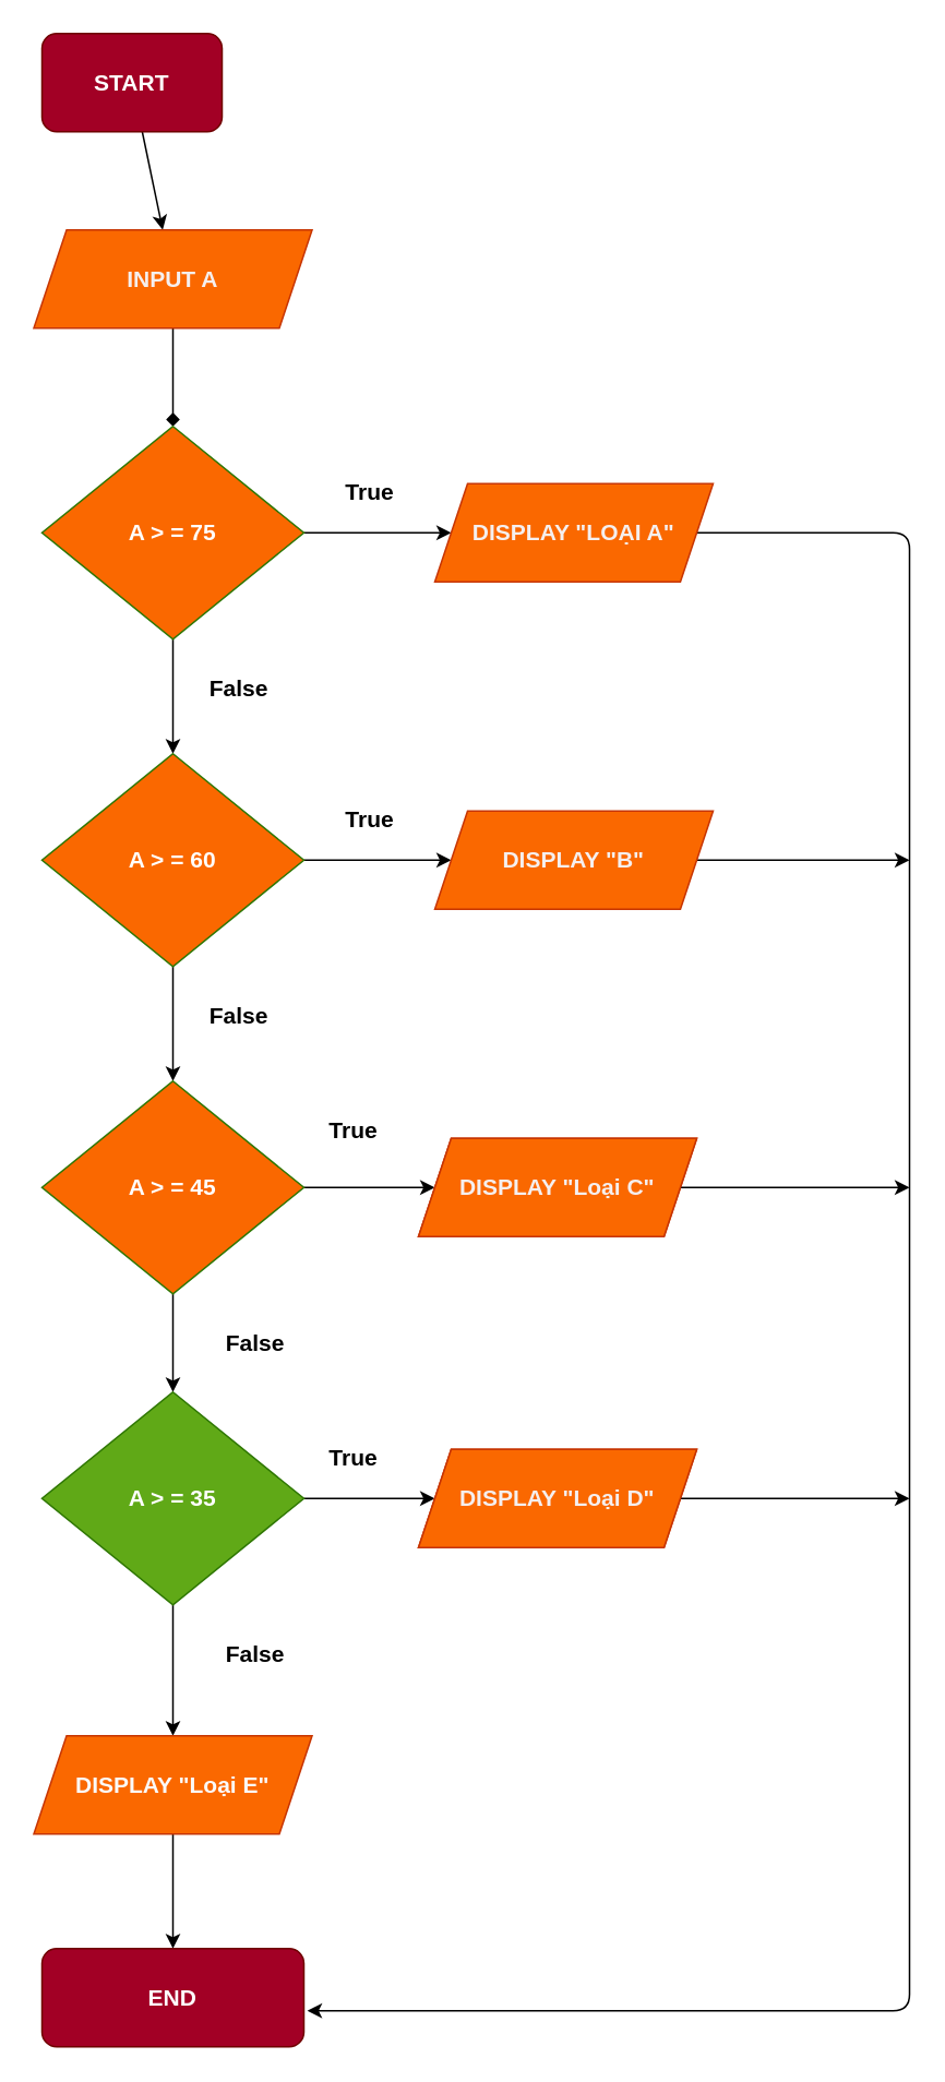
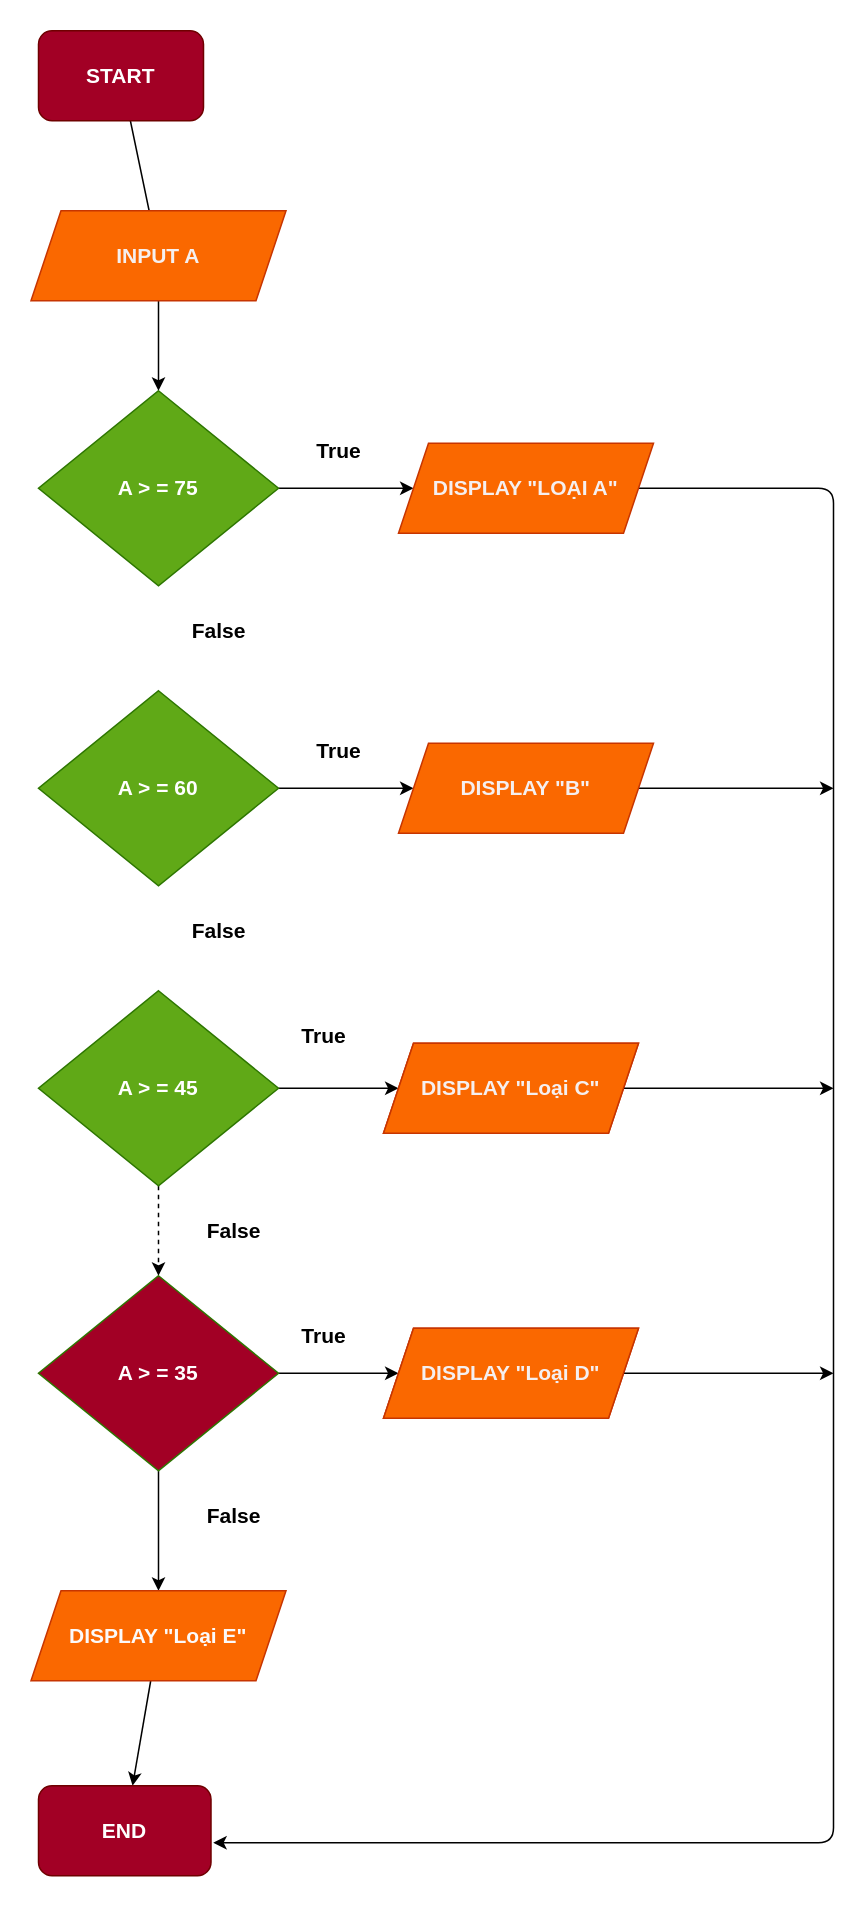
  <mxCell id="0" />
  <mxCell id="1" parent="0" />
- <mxCell id="2" value="" style="edgeStyle=none;html=1;fontStyle=1;fontSize=14;" edge="1" parent="1" source="3" target="5"><mxGeometry relative="1" as="geometry" /></mxCell>
+ <mxCell id="2" value="" style="edgeStyle=none;html=1;fontStyle=1;fontSize=14;endArrow=none;" edge="1" parent="1" source="3" target="5"><mxGeometry relative="1" as="geometry" /></mxCell>
  <mxCell id="3" value="&lt;span style=&quot;font-size: 14px;&quot;&gt;START&lt;/span&gt;" style="rounded=1;whiteSpace=wrap;html=1;fillColor=#a20025;fontColor=#ffffff;strokeColor=#6F0000;fontStyle=1;fontSize=14;" vertex="1" parent="1"><mxGeometry x="25" y="20" width="110" height="60" as="geometry" /></mxCell>
- <mxCell id="4" value="" style="edgeStyle=none;html=1;fontStyle=1;fontSize=14;endArrow=diamond;" edge="1" parent="1" source="5" target="8"><mxGeometry relative="1" as="geometry" /></mxCell>
+ <mxCell id="4" value="" style="edgeStyle=none;html=1;fontStyle=1;fontSize=14;" edge="1" parent="1" source="5" target="8"><mxGeometry relative="1" as="geometry" /></mxCell>
  <mxCell id="5" value="INPUT A" style="shape=parallelogram;perimeter=parallelogramPerimeter;whiteSpace=wrap;html=1;fixedSize=1;fillColor=#fa6800;fontColor=#f5efef;strokeColor=#C73500;fontStyle=1;fontSize=14;" vertex="1" parent="1"><mxGeometry x="20" y="140" width="170" height="60" as="geometry" /></mxCell>
  <mxCell id="6" value="" style="edgeStyle=none;html=1;fontStyle=1;fontSize=14;" edge="1" parent="1" source="8" target="10"><mxGeometry relative="1" as="geometry" /></mxCell>
- <mxCell id="7" value="" style="edgeStyle=none;html=1;fontStyle=1;fontSize=14;" edge="1" parent="1" source="8" target="13"><mxGeometry relative="1" as="geometry" /></mxCell>
- <mxCell id="8" value="A &amp;gt; = 75" style="rhombus;whiteSpace=wrap;html=1;fillColor=#fa6800;fontColor=#ffffff;strokeColor=#2D7600;fontStyle=1;fontSize=14;" vertex="1" parent="1"><mxGeometry x="25" y="260" width="160" height="130" as="geometry" /></mxCell>
+ <mxCell id="8" value="A &amp;gt; = 75" style="rhombus;whiteSpace=wrap;html=1;fillColor=#60a917;fontColor=#ffffff;strokeColor=#2D7600;fontStyle=1;fontSize=14;" vertex="1" parent="1"><mxGeometry x="25" y="260" width="160" height="130" as="geometry" /></mxCell>
  <mxCell id="9" style="edgeStyle=none;html=1;entryX=1.013;entryY=0.633;entryDx=0;entryDy=0;entryPerimeter=0;fontSize=14;fontColor=#fbf9f9;" edge="1" parent="1" source="10" target="38"><mxGeometry relative="1" as="geometry"><Array as="points"><mxPoint x="555" y="325" /><mxPoint x="555" y="660" /><mxPoint x="555" y="910" /><mxPoint x="555" y="1228" /></Array></mxGeometry></mxCell>
  <mxCell id="10" value="DISPLAY &quot;LOẠI A&quot;" style="shape=parallelogram;perimeter=parallelogramPerimeter;whiteSpace=wrap;html=1;fixedSize=1;fillColor=#fa6800;fontColor=#f5efef;strokeColor=#C73500;fontStyle=1;fontSize=14;" vertex="1" parent="1"><mxGeometry x="265" y="295" width="170" height="60" as="geometry" /></mxCell>
  <mxCell id="11" value="" style="edgeStyle=none;html=1;fontStyle=1;fontSize=14;" edge="1" parent="1" source="13" target="15"><mxGeometry relative="1" as="geometry" /></mxCell>
- <mxCell id="12" value="" style="edgeStyle=none;html=1;fontStyle=1;fontSize=14;" edge="1" parent="1" source="13" target="21"><mxGeometry relative="1" as="geometry" /></mxCell>
- <mxCell id="13" value="A &amp;gt; = 60" style="rhombus;whiteSpace=wrap;html=1;fillColor=#fa6800;fontColor=#ffffff;strokeColor=#2D7600;fontStyle=1;fontSize=14;" vertex="1" parent="1"><mxGeometry x="25" y="460" width="160" height="130" as="geometry" /></mxCell>
+ <mxCell id="13" value="A &amp;gt; = 60" style="rhombus;whiteSpace=wrap;html=1;fillColor=#60a917;fontColor=#ffffff;strokeColor=#2D7600;fontStyle=1;fontSize=14;" vertex="1" parent="1"><mxGeometry x="25" y="460" width="160" height="130" as="geometry" /></mxCell>
  <mxCell id="14" style="edgeStyle=none;html=1;fontSize=14;fontColor=#fbf9f9;" edge="1" parent="1" source="15"><mxGeometry relative="1" as="geometry"><mxPoint x="555" y="525" as="targetPoint" /></mxGeometry></mxCell>
  <mxCell id="15" value="DISPLAY &quot;B&quot;" style="shape=parallelogram;perimeter=parallelogramPerimeter;whiteSpace=wrap;html=1;fixedSize=1;fillColor=#fa6800;fontColor=#f5efef;strokeColor=#C73500;fontStyle=1;fontSize=14;" vertex="1" parent="1"><mxGeometry x="265" y="495" width="170" height="60" as="geometry" /></mxCell>
  <mxCell id="16" value="True" style="text;strokeColor=none;fillColor=none;html=1;fontSize=14;fontStyle=1;verticalAlign=middle;align=center;" vertex="1" parent="1"><mxGeometry x="175" y="280" width="100" height="40" as="geometry" /></mxCell>
  <mxCell id="17" value="True" style="text;strokeColor=none;fillColor=none;html=1;fontSize=14;fontStyle=1;verticalAlign=middle;align=center;" vertex="1" parent="1"><mxGeometry x="175" y="480" width="100" height="40" as="geometry" /></mxCell>
  <mxCell id="18" value="False" style="text;strokeColor=none;fillColor=none;html=1;fontSize=14;fontStyle=1;verticalAlign=middle;align=center;" vertex="1" parent="1"><mxGeometry x="95" y="400" width="100" height="40" as="geometry" /></mxCell>
  <mxCell id="19" value="" style="edgeStyle=none;html=1;fontStyle=1;fontSize=14;" edge="1" parent="1" source="21" target="22"><mxGeometry relative="1" as="geometry" /></mxCell>
- <mxCell id="20" value="" style="edgeStyle=none;html=1;fontStyle=1;fontSize=14;" edge="1" parent="1" source="21" target="27"><mxGeometry relative="1" as="geometry" /></mxCell>
- <mxCell id="21" value="A &amp;gt; = 45" style="rhombus;whiteSpace=wrap;html=1;fillColor=#fa6800;fontColor=#ffffff;strokeColor=#2D7600;fontStyle=1;fontSize=14;" vertex="1" parent="1"><mxGeometry x="25" y="660" width="160" height="130" as="geometry" /></mxCell>
+ <mxCell id="20" value="" style="edgeStyle=none;html=1;fontStyle=1;fontSize=14;dashed=1;" edge="1" parent="1" source="21" target="27"><mxGeometry relative="1" as="geometry" /></mxCell>
+ <mxCell id="21" value="A &amp;gt; = 45" style="rhombus;whiteSpace=wrap;html=1;fillColor=#60a917;fontColor=#ffffff;strokeColor=#2D7600;fontStyle=1;fontSize=14;" vertex="1" parent="1"><mxGeometry x="25" y="660" width="160" height="130" as="geometry" /></mxCell>
  <mxCell id="22" value="DISPLAY &quot;Loại C&quot;" style="shape=parallelogram;perimeter=parallelogramPerimeter;whiteSpace=wrap;html=1;fixedSize=1;fillColor=#fa6800;fontColor=#000000;strokeColor=#C73500;fontStyle=1;fontSize=14;" vertex="1" parent="1"><mxGeometry x="255" y="695" width="170" height="60" as="geometry" /></mxCell>
  <mxCell id="23" value="True" style="text;strokeColor=none;fillColor=none;html=1;fontSize=14;fontStyle=1;verticalAlign=middle;align=center;" vertex="1" parent="1"><mxGeometry x="165" y="670" width="100" height="40" as="geometry" /></mxCell>
  <mxCell id="24" value="False" style="text;strokeColor=none;fillColor=none;html=1;fontSize=14;fontStyle=1;verticalAlign=middle;align=center;" vertex="1" parent="1"><mxGeometry x="95" y="600" width="100" height="40" as="geometry" /></mxCell>
  <mxCell id="25" value="" style="edgeStyle=none;html=1;fontStyle=1;fontSize=14;" edge="1" parent="1" source="27" target="28"><mxGeometry relative="1" as="geometry" /></mxCell>
  <mxCell id="26" value="" style="edgeStyle=none;html=1;fontStyle=1;fontSize=14;" edge="1" parent="1" source="27" target="32"><mxGeometry relative="1" as="geometry" /></mxCell>
- <mxCell id="27" value="A &amp;gt; = 35" style="rhombus;whiteSpace=wrap;html=1;fillColor=#60a917;fontColor=#ffffff;strokeColor=#2D7600;fontStyle=1;fontSize=14;" vertex="1" parent="1"><mxGeometry x="25" y="850" width="160" height="130" as="geometry" /></mxCell>
+ <mxCell id="27" value="A &amp;gt; = 35" style="rhombus;whiteSpace=wrap;html=1;fillColor=#a20025;fontColor=#ffffff;strokeColor=#2D7600;fontStyle=1;fontSize=14;" vertex="1" parent="1"><mxGeometry x="25" y="850" width="160" height="130" as="geometry" /></mxCell>
  <mxCell id="28" value="DISPLAY &quot;Loại D&quot;" style="shape=parallelogram;perimeter=parallelogramPerimeter;whiteSpace=wrap;html=1;fixedSize=1;fillColor=#fa6800;fontColor=#000000;strokeColor=#C73500;fontStyle=1;fontSize=14;" vertex="1" parent="1"><mxGeometry x="255" y="885" width="170" height="60" as="geometry" /></mxCell>
  <mxCell id="29" value="True" style="text;strokeColor=none;fillColor=none;html=1;fontSize=14;fontStyle=1;verticalAlign=middle;align=center;" vertex="1" parent="1"><mxGeometry x="165" y="870" width="100" height="40" as="geometry" /></mxCell>
  <mxCell id="30" value="False" style="text;strokeColor=none;fillColor=none;html=1;fontSize=14;fontStyle=1;verticalAlign=middle;align=center;" vertex="1" parent="1"><mxGeometry x="105" y="800" width="100" height="40" as="geometry" /></mxCell>
  <mxCell id="31" value="" style="edgeStyle=none;html=1;fontColor=#f5efef;fontStyle=1;fontSize=14;" edge="1" parent="1" source="32" target="38"><mxGeometry relative="1" as="geometry" /></mxCell>
  <mxCell id="32" value="DISPLAY &quot;Loại E&quot;" style="shape=parallelogram;perimeter=parallelogramPerimeter;whiteSpace=wrap;html=1;fixedSize=1;fillColor=#fa6800;fontColor=#fbf9f9;strokeColor=#C73500;fontStyle=1;fontSize=14;" vertex="1" parent="1"><mxGeometry x="20" y="1060" width="170" height="60" as="geometry" /></mxCell>
  <mxCell id="33" value="False" style="text;strokeColor=none;fillColor=none;html=1;fontSize=14;fontStyle=1;verticalAlign=middle;align=center;" vertex="1" parent="1"><mxGeometry x="105" y="990" width="100" height="40" as="geometry" /></mxCell>
  <mxCell id="34" style="edgeStyle=none;html=1;fontSize=14;fontColor=#fbf9f9;" edge="1" parent="1" source="35"><mxGeometry relative="1" as="geometry"><mxPoint x="555" y="915" as="targetPoint" /></mxGeometry></mxCell>
  <mxCell id="35" value="DISPLAY &quot;Loại D&quot;" style="shape=parallelogram;perimeter=parallelogramPerimeter;whiteSpace=wrap;html=1;fixedSize=1;fillColor=#fa6800;fontColor=#f5efef;strokeColor=#C73500;fontStyle=1;fontSize=14;" vertex="1" parent="1"><mxGeometry x="255" y="885" width="170" height="60" as="geometry" /></mxCell>
  <mxCell id="36" style="edgeStyle=none;html=1;fontSize=14;fontColor=#fbf9f9;" edge="1" parent="1" source="37"><mxGeometry relative="1" as="geometry"><mxPoint x="555" y="725" as="targetPoint" /></mxGeometry></mxCell>
  <mxCell id="37" value="DISPLAY &quot;Loại C&quot;" style="shape=parallelogram;perimeter=parallelogramPerimeter;whiteSpace=wrap;html=1;fixedSize=1;fillColor=#fa6800;fontColor=#f5efef;strokeColor=#C73500;fontStyle=1;fontSize=14;" vertex="1" parent="1"><mxGeometry x="255" y="695" width="170" height="60" as="geometry" /></mxCell>
- <mxCell id="38" value="&lt;span style=&quot;font-size: 14px;&quot;&gt;END&lt;/span&gt;" style="rounded=1;whiteSpace=wrap;html=1;fillColor=#a20025;fontColor=#ffffff;strokeColor=#6F0000;fontStyle=1;fontSize=14;" vertex="1" parent="1"><mxGeometry x="25" y="1190" width="160" height="60" as="geometry" /></mxCell>
+ <mxCell id="38" value="&lt;span style=&quot;font-size: 14px;&quot;&gt;END&lt;/span&gt;" style="rounded=1;whiteSpace=wrap;html=1;fillColor=#a20025;fontColor=#ffffff;strokeColor=#6F0000;fontStyle=1;fontSize=14;" vertex="1" parent="1"><mxGeometry x="25" y="1190" width="115" height="60" as="geometry" /></mxCell>
